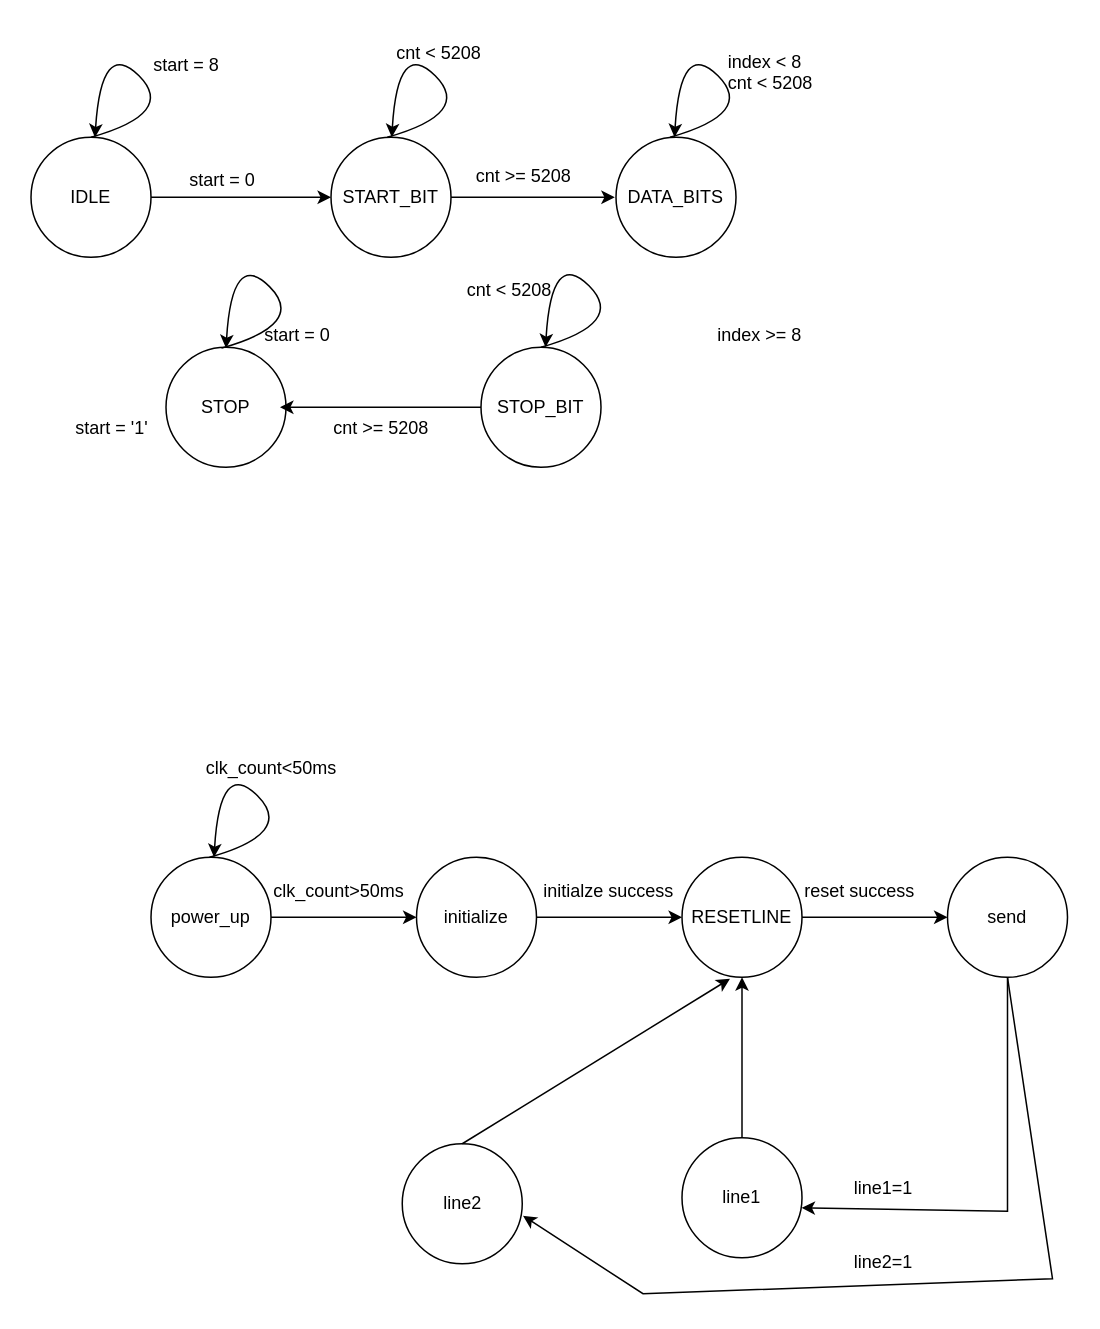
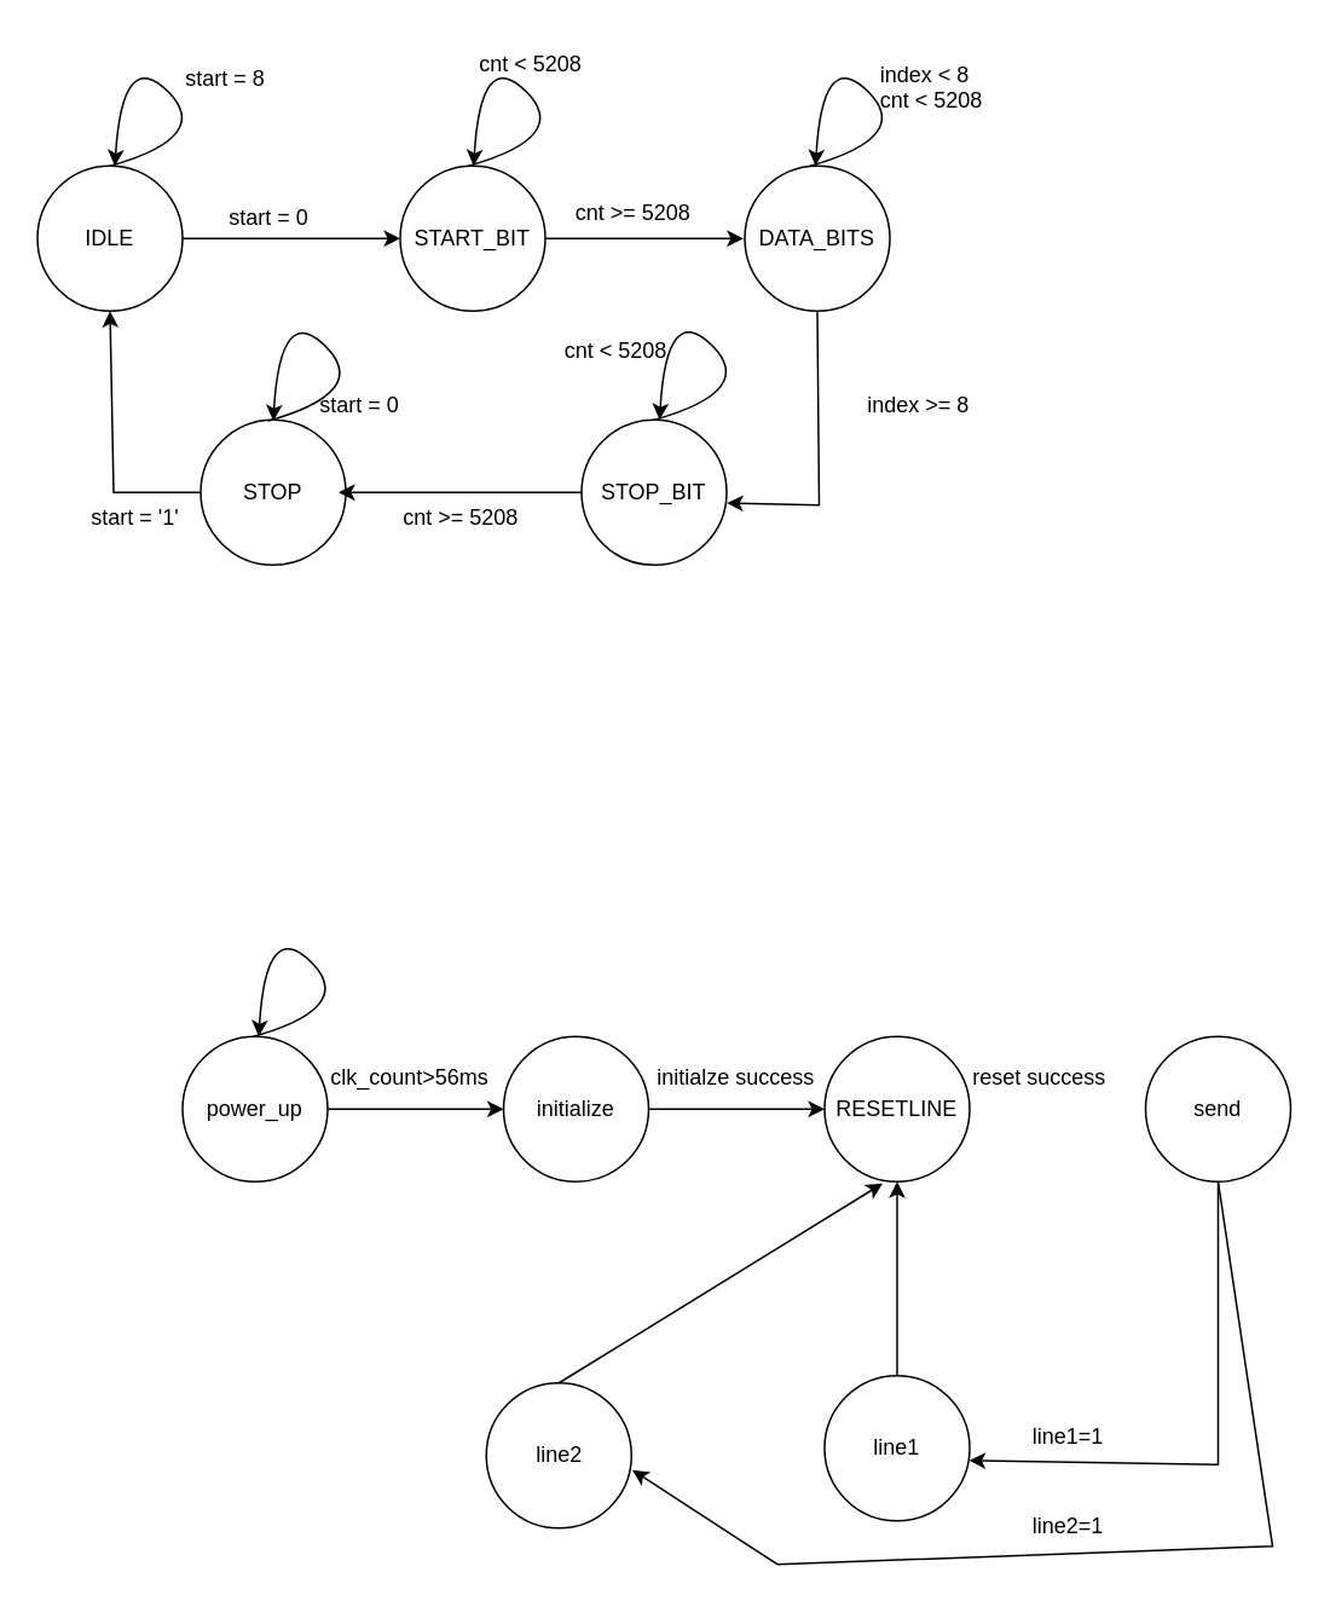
  <mxCell id="0" />
  <mxCell id="1" parent="0" />
  <mxCell id="2" style="edgeStyle=entityRelationEdgeStyle;rounded=0;orthogonalLoop=1;jettySize=auto;html=1;" edge="1" parent="1" source="3" target="5"><mxGeometry relative="1" as="geometry" /></mxCell>
  <mxCell id="3" value="IDLE" style="ellipse;whiteSpace=wrap;html=1;aspect=fixed;" vertex="1" parent="1"><mxGeometry x="20" y="91" width="80" height="80" as="geometry" /></mxCell>
  <mxCell id="4" style="edgeStyle=entityRelationEdgeStyle;rounded=0;orthogonalLoop=1;jettySize=auto;html=1;" edge="1" parent="1" source="5"><mxGeometry relative="1" as="geometry"><mxPoint x="409.2" y="131" as="targetPoint" /></mxGeometry></mxCell>
  <mxCell id="5" value="START_BIT" style="ellipse;whiteSpace=wrap;html=1;aspect=fixed;" vertex="1" parent="1"><mxGeometry x="220" y="91" width="80" height="80" as="geometry" /></mxCell>
  <mxCell id="6" value="STOP_BIT" style="ellipse;whiteSpace=wrap;html=1;aspect=fixed;" vertex="1" parent="1"><mxGeometry x="320" y="231" width="80" height="80" as="geometry" /></mxCell>
  <mxCell id="7" value="STOP" style="ellipse;whiteSpace=wrap;html=1;aspect=fixed;" vertex="1" parent="1"><mxGeometry x="110" y="231" width="80" height="80" as="geometry" /></mxCell>
  <mxCell id="8" value="DATA_BITS" style="ellipse;whiteSpace=wrap;html=1;aspect=fixed;" vertex="1" parent="1"><mxGeometry x="410" y="91" width="80" height="80" as="geometry" /></mxCell>
  <mxCell id="9" value="" style="curved=1;endArrow=classic;html=1;rounded=0;exitX=0.5;exitY=0;exitDx=0;exitDy=0;" edge="1" parent="1" source="3" target="3"><mxGeometry width="50" height="50" relative="1" as="geometry"><mxPoint x="67" y="75" as="sourcePoint" /><mxPoint x="117" y="25" as="targetPoint" /><Array as="points"><mxPoint x="117" y="75" /><mxPoint x="67" y="25" /></Array></mxGeometry></mxCell>
  <mxCell id="10" value="start = 0" style="text;whiteSpace=wrap;html=1;" vertex="1" parent="1"><mxGeometry x="124" y="106" width="66" height="36" as="geometry" /></mxCell>
  <mxCell id="11" value="start = 8" style="text;whiteSpace=wrap;html=1;" vertex="1" parent="1"><mxGeometry x="100" y="29" width="66" height="31" as="geometry" /></mxCell>
  <mxCell id="12" value="cnt &amp;gt;= 5208" style="text;whiteSpace=wrap;html=1;" vertex="1" parent="1"><mxGeometry x="314.5" y="102.8" width="91" height="39.2" as="geometry" /></mxCell>
  <mxCell id="13" value="cnt &amp;lt; 5208" style="text;whiteSpace=wrap;html=1;" vertex="1" parent="1"><mxGeometry x="262" y="20.8" width="91" height="39.2" as="geometry" /></mxCell>
  <mxCell id="14" value="" style="curved=1;endArrow=classic;html=1;rounded=0;exitX=0.5;exitY=0;exitDx=0;exitDy=0;" edge="1" parent="1"><mxGeometry width="50" height="50" relative="1" as="geometry"><mxPoint x="257.5" y="91" as="sourcePoint" /><mxPoint x="260.5" y="91" as="targetPoint" /><Array as="points"><mxPoint x="314.5" y="75" /><mxPoint x="264.5" y="25" /></Array></mxGeometry></mxCell>
  <mxCell id="15" value="" style="curved=1;endArrow=classic;html=1;rounded=0;exitX=0.5;exitY=0;exitDx=0;exitDy=0;" edge="1" parent="1"><mxGeometry width="50" height="50" relative="1" as="geometry"><mxPoint x="446" y="91" as="sourcePoint" /><mxPoint x="449" y="91" as="targetPoint" /><Array as="points"><mxPoint x="503" y="75" /><mxPoint x="453" y="25" /></Array></mxGeometry></mxCell>
  <mxCell id="16" value="index &amp;lt; 8&lt;br&gt;cnt &amp;lt; 5208" style="text;whiteSpace=wrap;html=1;" vertex="1" parent="1"><mxGeometry x="483" y="26.5" width="84" height="36" as="geometry" /></mxCell>
+ <mxCell id="17" value="" style="endArrow=classic;html=1;rounded=0;entryX=1.001;entryY=0.573;entryDx=0;entryDy=0;entryPerimeter=0;exitX=0.5;exitY=1;exitDx=0;exitDy=0;" edge="1" parent="1" source="8" target="6"><mxGeometry width="50" height="50" relative="1" as="geometry"><mxPoint x="509" y="138" as="sourcePoint" /><mxPoint x="559" y="88" as="targetPoint" /><Array as="points"><mxPoint x="451" y="278" /></Array></mxGeometry></mxCell>
  <mxCell id="18" value="index &amp;gt;= 8" style="text;whiteSpace=wrap;html=1;" vertex="1" parent="1"><mxGeometry x="476.002" y="208.998" width="84" height="36" as="geometry" /></mxCell>
  <mxCell id="19" value="" style="endArrow=classic;html=1;rounded=0;exitX=0;exitY=0.5;exitDx=0;exitDy=0;" edge="1" parent="1" source="6"><mxGeometry width="50" height="50" relative="1" as="geometry"><mxPoint x="249" y="207" as="sourcePoint" /><mxPoint x="186" y="271" as="targetPoint" /></mxGeometry></mxCell>
  <mxCell id="20" value="cnt &amp;gt;= 5208" style="text;whiteSpace=wrap;html=1;" vertex="1" parent="1"><mxGeometry x="219.998" y="270.996" width="91" height="36" as="geometry" /></mxCell>
  <mxCell id="21" value="cnt &amp;lt; 5208" style="text;whiteSpace=wrap;html=1;" vertex="1" parent="1"><mxGeometry x="309" y="179" width="91" height="39.2" as="geometry" /></mxCell>
  <mxCell id="22" value="" style="curved=1;endArrow=classic;html=1;rounded=0;exitX=0.5;exitY=0;exitDx=0;exitDy=0;" edge="1" parent="1"><mxGeometry width="50" height="50" relative="1" as="geometry"><mxPoint x="360" y="231" as="sourcePoint" /><mxPoint x="363" y="231" as="targetPoint" /><Array as="points"><mxPoint x="417" y="215" /><mxPoint x="367" y="165" /></Array></mxGeometry></mxCell>
+ <mxCell id="23" value="" style="endArrow=classic;html=1;rounded=0;exitX=0;exitY=0.5;exitDx=0;exitDy=0;entryX=0.5;entryY=1;entryDx=0;entryDy=0;" edge="1" parent="1" source="7" target="3"><mxGeometry width="50" height="50" relative="1" as="geometry"><mxPoint x="249" y="288" as="sourcePoint" /><mxPoint x="299" y="238" as="targetPoint" /><Array as="points"><mxPoint x="62" y="271" /></Array></mxGeometry></mxCell>
  <mxCell id="24" value="start = &amp;#39;1&amp;#39;" style="text;whiteSpace=wrap;html=1;" vertex="1" parent="1"><mxGeometry x="47.999" y="270.994" width="76" height="36" as="geometry" /></mxCell>
  <mxCell id="25" value="start = 0" style="text;whiteSpace=wrap;html=1;" vertex="1" parent="1"><mxGeometry x="174" y="209" width="66" height="36" as="geometry" /></mxCell>
  <mxCell id="26" value="" style="curved=1;endArrow=classic;html=1;rounded=0;exitX=0.5;exitY=0;exitDx=0;exitDy=0;" edge="1" parent="1"><mxGeometry width="50" height="50" relative="1" as="geometry"><mxPoint x="147" y="231.6" as="sourcePoint" /><mxPoint x="150" y="231.6" as="targetPoint" /><Array as="points"><mxPoint x="204" y="215.6" /><mxPoint x="154" y="165.6" /></Array></mxGeometry></mxCell>
  <mxCell id="27" value="send" style="ellipse;whiteSpace=wrap;html=1;aspect=fixed;" vertex="1" parent="1"><mxGeometry x="631" y="571" width="80" height="80" as="geometry" /></mxCell>
  <mxCell id="28" style="edgeStyle=entityRelationEdgeStyle;rounded=0;orthogonalLoop=1;jettySize=auto;html=1;entryX=0;entryY=0.5;entryDx=0;entryDy=0;" edge="1" parent="1" source="29" target="32"><mxGeometry relative="1" as="geometry" /></mxCell>
  <mxCell id="29" value="initialize" style="ellipse;whiteSpace=wrap;html=1;aspect=fixed;" vertex="1" parent="1"><mxGeometry x="277" y="571" width="80" height="80" as="geometry" /></mxCell>
  <mxCell id="30" value="line2" style="ellipse;whiteSpace=wrap;html=1;aspect=fixed;" vertex="1" parent="1"><mxGeometry x="267.5" y="762" width="80" height="80" as="geometry" /></mxCell>
- <mxCell id="31" style="edgeStyle=entityRelationEdgeStyle;rounded=0;orthogonalLoop=1;jettySize=auto;html=1;entryX=0;entryY=0.5;entryDx=0;entryDy=0;" edge="1" parent="1" source="32" target="27"><mxGeometry relative="1" as="geometry" /></mxCell>
  <mxCell id="32" value="RESETLINE" style="ellipse;whiteSpace=wrap;html=1;aspect=fixed;" vertex="1" parent="1"><mxGeometry x="454" y="571" width="80" height="80" as="geometry" /></mxCell>
  <mxCell id="33" style="edgeStyle=entityRelationEdgeStyle;rounded=0;orthogonalLoop=1;jettySize=auto;html=1;entryX=0;entryY=0.5;entryDx=0;entryDy=0;" edge="1" parent="1" source="34" target="29"><mxGeometry relative="1" as="geometry" /></mxCell>
  <mxCell id="34" value="power_up" style="ellipse;whiteSpace=wrap;html=1;aspect=fixed;" vertex="1" parent="1"><mxGeometry x="100" y="571" width="80" height="80" as="geometry" /></mxCell>
  <mxCell id="35" value="line1" style="ellipse;whiteSpace=wrap;html=1;aspect=fixed;" vertex="1" parent="1"><mxGeometry x="454" y="758" width="80" height="80" as="geometry" /></mxCell>
  <mxCell id="36" value="" style="endArrow=classic;html=1;rounded=0;exitX=0.5;exitY=1;exitDx=0;exitDy=0;entryX=0.996;entryY=0.584;entryDx=0;entryDy=0;entryPerimeter=0;" edge="1" parent="1" source="27" target="35"><mxGeometry width="50" height="50" relative="1" as="geometry"><mxPoint x="359" y="708" as="sourcePoint" /><mxPoint x="409" y="658" as="targetPoint" /><Array as="points"><mxPoint x="671" y="807" /></Array></mxGeometry></mxCell>
  <mxCell id="37" value="" style="endArrow=classic;html=1;rounded=0;exitX=0.5;exitY=1;exitDx=0;exitDy=0;" edge="1" parent="1" source="27"><mxGeometry width="50" height="50" relative="1" as="geometry"><mxPoint x="359" y="708" as="sourcePoint" /><mxPoint x="348" y="810" as="targetPoint" /><Array as="points"><mxPoint x="701" y="852" /><mxPoint x="428" y="862" /></Array></mxGeometry></mxCell>
  <mxCell id="38" value="" style="endArrow=classic;html=1;rounded=0;exitX=0.5;exitY=0;exitDx=0;exitDy=0;" edge="1" parent="1" source="30"><mxGeometry width="50" height="50" relative="1" as="geometry"><mxPoint x="312" y="760" as="sourcePoint" /><mxPoint x="486" y="652" as="targetPoint" /></mxGeometry></mxCell>
  <mxCell id="39" value="" style="endArrow=classic;html=1;rounded=0;entryX=0.5;entryY=1;entryDx=0;entryDy=0;exitX=0.5;exitY=0;exitDx=0;exitDy=0;" edge="1" parent="1" source="35" target="32"><mxGeometry width="50" height="50" relative="1" as="geometry"><mxPoint x="490" y="758" as="sourcePoint" /><mxPoint x="540" y="708" as="targetPoint" /></mxGeometry></mxCell>
- <mxCell id="40" value="clk_count&amp;gt;50ms" style="text;whiteSpace=wrap;html=1;" vertex="1" parent="1"><mxGeometry x="180" y="580.003" width="79" height="36" as="geometry" /></mxCell>
+ <mxCell id="40" value="clk_count&amp;gt;56ms" style="text;whiteSpace=wrap;html=1;" vertex="1" parent="1"><mxGeometry x="180" y="580.003" width="79" height="36" as="geometry" /></mxCell>
  <mxCell id="41" value="" style="curved=1;endArrow=classic;html=1;rounded=0;exitX=0.5;exitY=0;exitDx=0;exitDy=0;" edge="1" parent="1"><mxGeometry width="50" height="50" relative="1" as="geometry"><mxPoint x="139" y="571" as="sourcePoint" /><mxPoint x="142" y="571" as="targetPoint" /><Array as="points"><mxPoint x="196" y="555" /><mxPoint x="146" y="505" /></Array></mxGeometry></mxCell>
- <mxCell id="42" value="clk_count&amp;lt;50ms" style="text;whiteSpace=wrap;html=1;" vertex="1" parent="1"><mxGeometry x="135" y="498.003" width="79" height="36" as="geometry" /></mxCell>
  <mxCell id="43" value="initialze success" style="text;whiteSpace=wrap;html=1;" vertex="1" parent="1"><mxGeometry x="360" y="580" width="102" height="36" as="geometry" /></mxCell>
  <mxCell id="44" value="reset success" style="text;whiteSpace=wrap;html=1;" vertex="1" parent="1"><mxGeometry x="534" y="580" width="102" height="36" as="geometry" /></mxCell>
  <mxCell id="45" value="line1=1" style="text;whiteSpace=wrap;html=1;" vertex="1" parent="1"><mxGeometry x="566.997" y="778.003" width="53" height="36" as="geometry" /></mxCell>
  <mxCell id="46" value="line2=1" style="text;whiteSpace=wrap;html=1;" vertex="1" parent="1"><mxGeometry x="566.997" y="827.003" width="53" height="36" as="geometry" /></mxCell>
